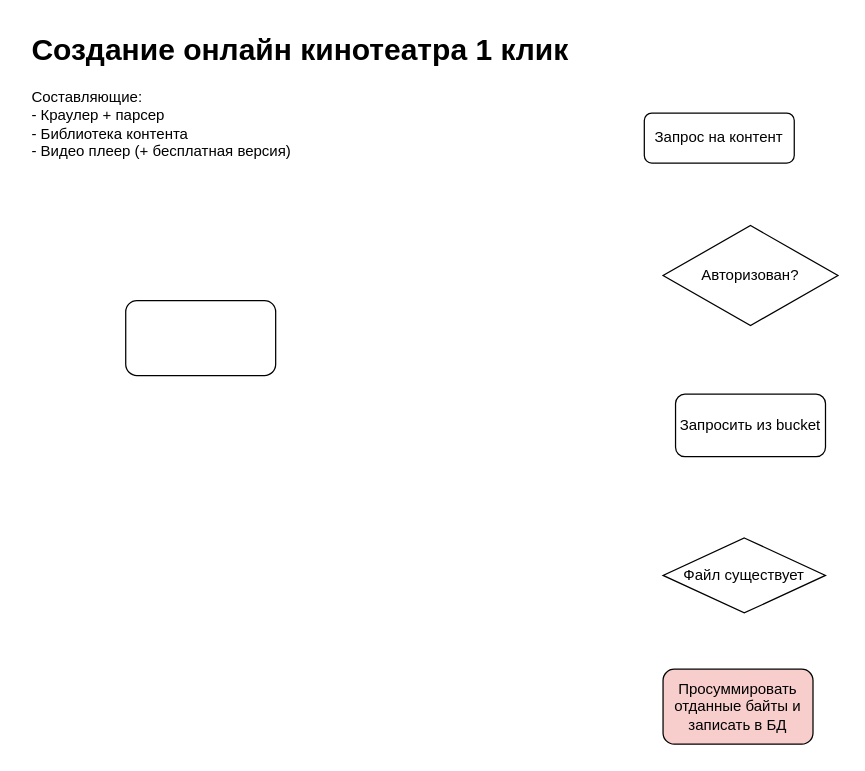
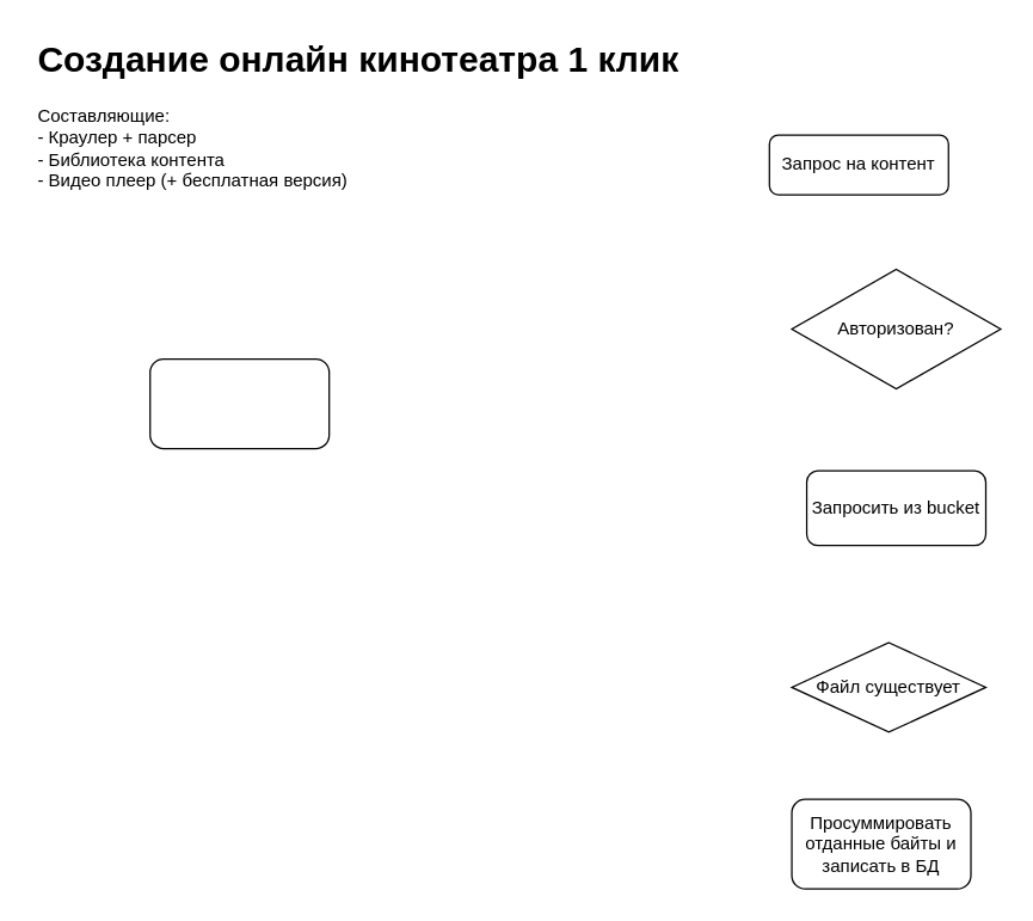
  <mxCell id="0" />
  <mxCell id="1" parent="0" />
  <mxCell id="2" value="Запрос на контент" style="rounded=1;whiteSpace=wrap;html=1;" vertex="1" parent="1"><mxGeometry x="515" y="90" width="120" height="40" as="geometry" /></mxCell>
  <mxCell id="3" value="Запросить из bucket" style="rounded=1;whiteSpace=wrap;html=1;" vertex="1" parent="1"><mxGeometry x="540" y="315" width="120" height="50" as="geometry" /></mxCell>
  <mxCell id="4" value="Файл существует" style="rhombus;whiteSpace=wrap;html=1;" vertex="1" parent="1"><mxGeometry x="530" y="430" width="130" height="60" as="geometry" /></mxCell>
- <mxCell id="5" value="Просуммировать отданные байты и записать в БД" style="rounded=1;whiteSpace=wrap;html=1;fillColor=#f8cecc;" vertex="1" parent="1"><mxGeometry x="530" y="535" width="120" height="60" as="geometry" /></mxCell>
+ <mxCell id="5" value="Просуммировать отданные байты и записать в БД" style="rounded=1;whiteSpace=wrap;html=1;" vertex="1" parent="1"><mxGeometry x="530" y="535" width="120" height="60" as="geometry" /></mxCell>
  <mxCell id="6" value="Авторизован?" style="rhombus;whiteSpace=wrap;html=1;" vertex="1" parent="1"><mxGeometry x="530" y="180" width="140" height="80" as="geometry" /></mxCell>
  <mxCell id="7" value="" style="rounded=1;whiteSpace=wrap;html=1;" vertex="1" parent="1"><mxGeometry x="100" y="240" width="120" height="60" as="geometry" /></mxCell>
  <mxCell id="8" value="&lt;h1&gt;Создание онлайн кинотеатра 1 клик&lt;/h1&gt;&lt;p&gt;Составляющие:&lt;br&gt;- Краулер + парсер&lt;br&gt;- Библиотека контента&lt;br&gt;- Видео плеер (+ бесплатная версия)&lt;/p&gt;" style="text;html=1;strokeColor=none;fillColor=none;spacing=5;spacingTop=-20;whiteSpace=wrap;overflow=hidden;rounded=0;" vertex="1" parent="1"><mxGeometry x="20" y="20" width="480" height="120" as="geometry" /></mxCell>
